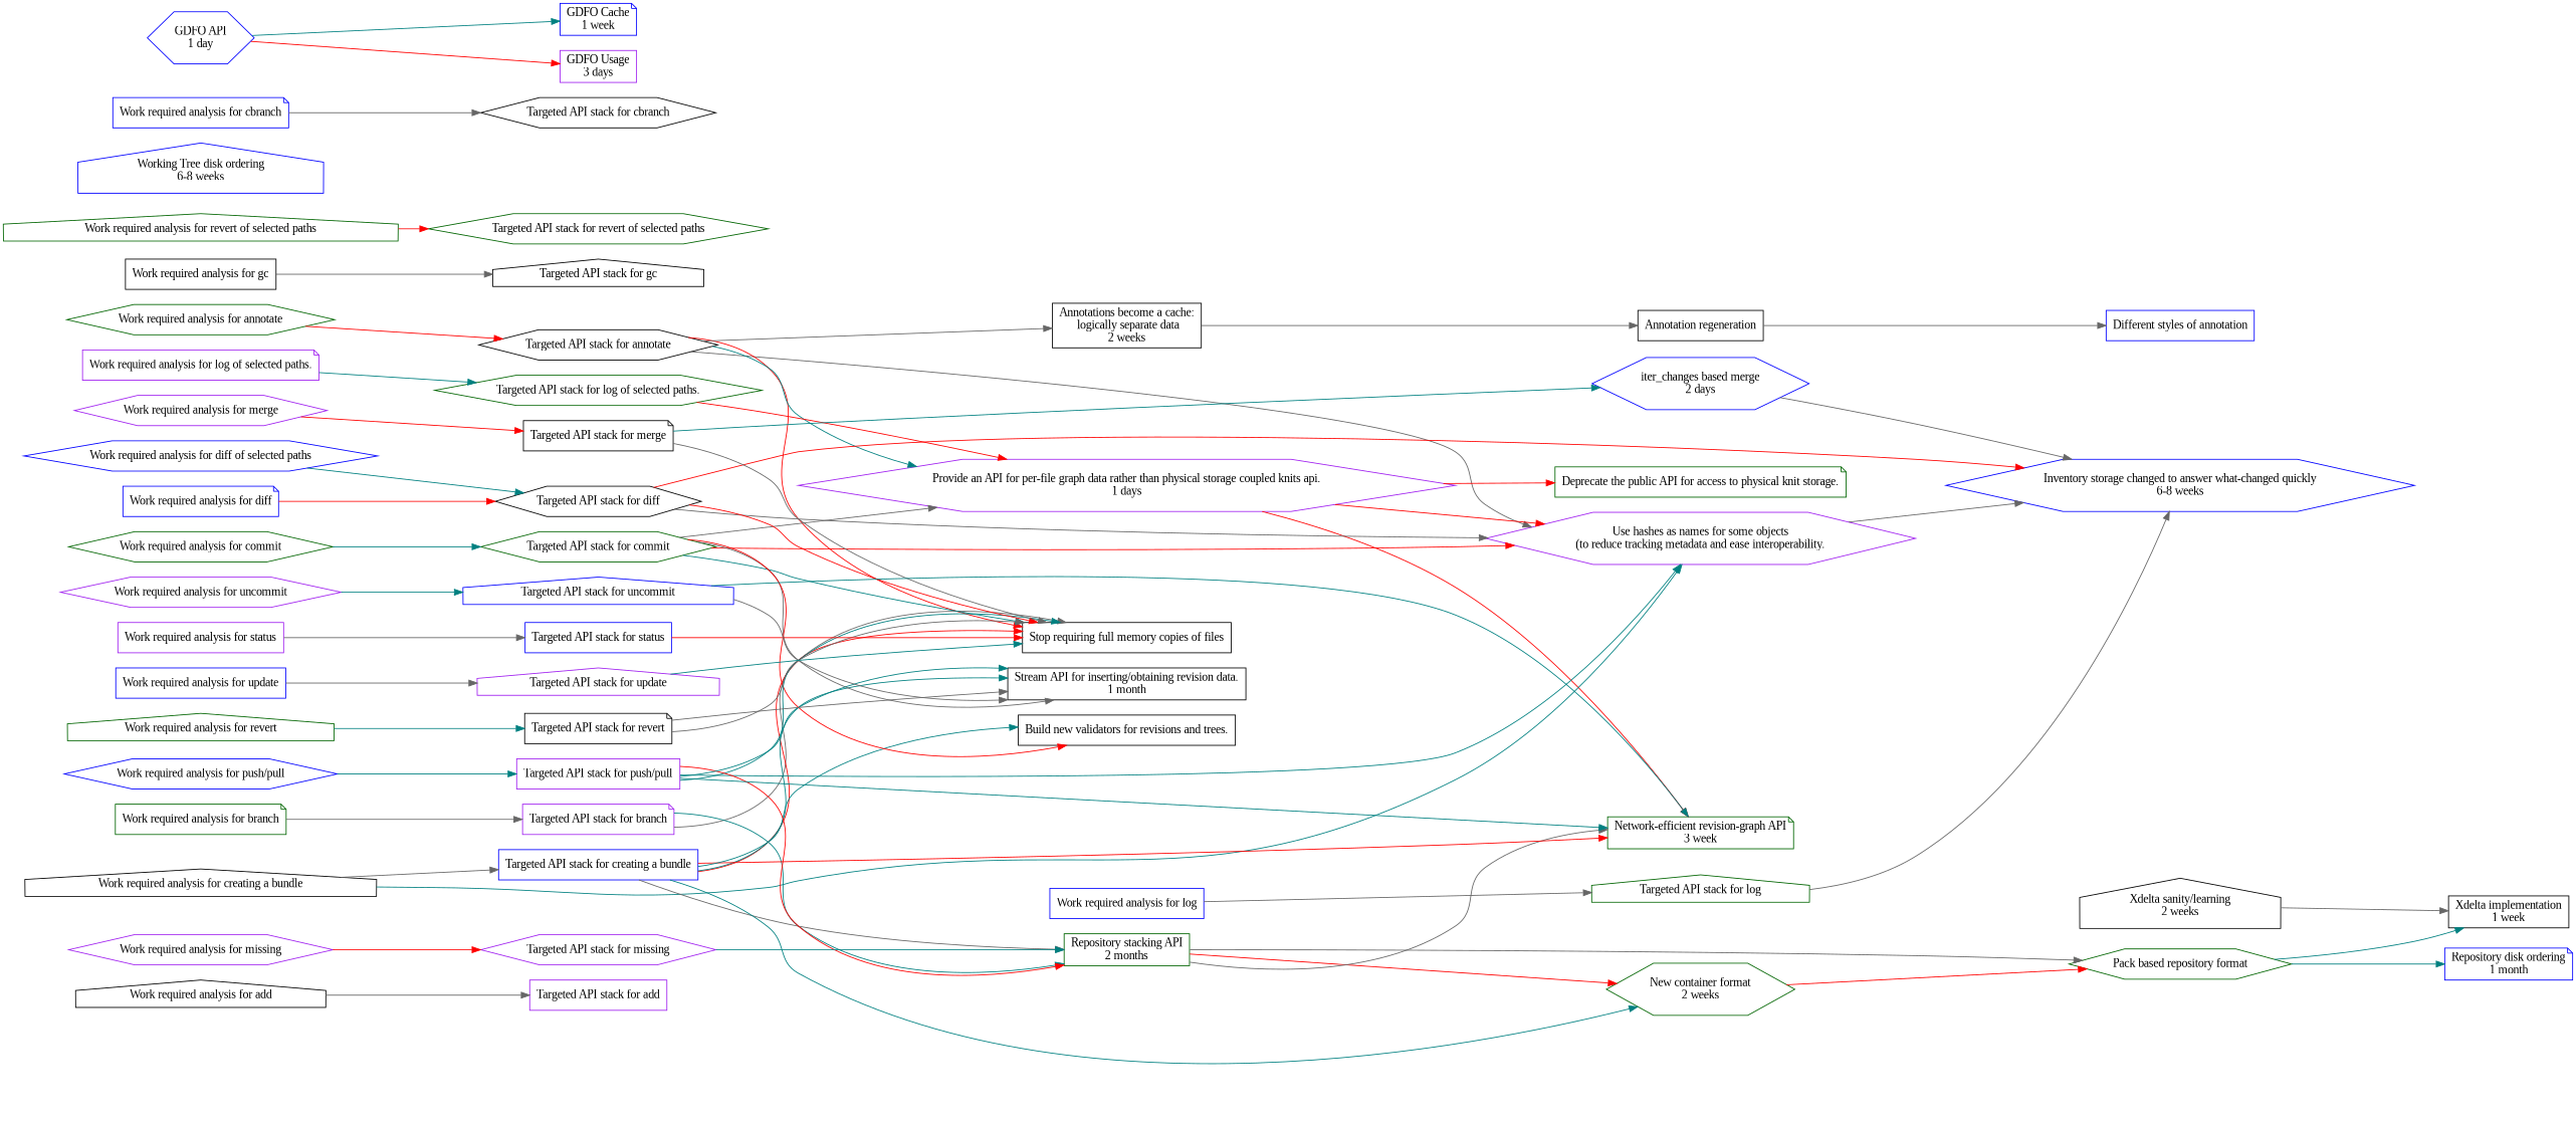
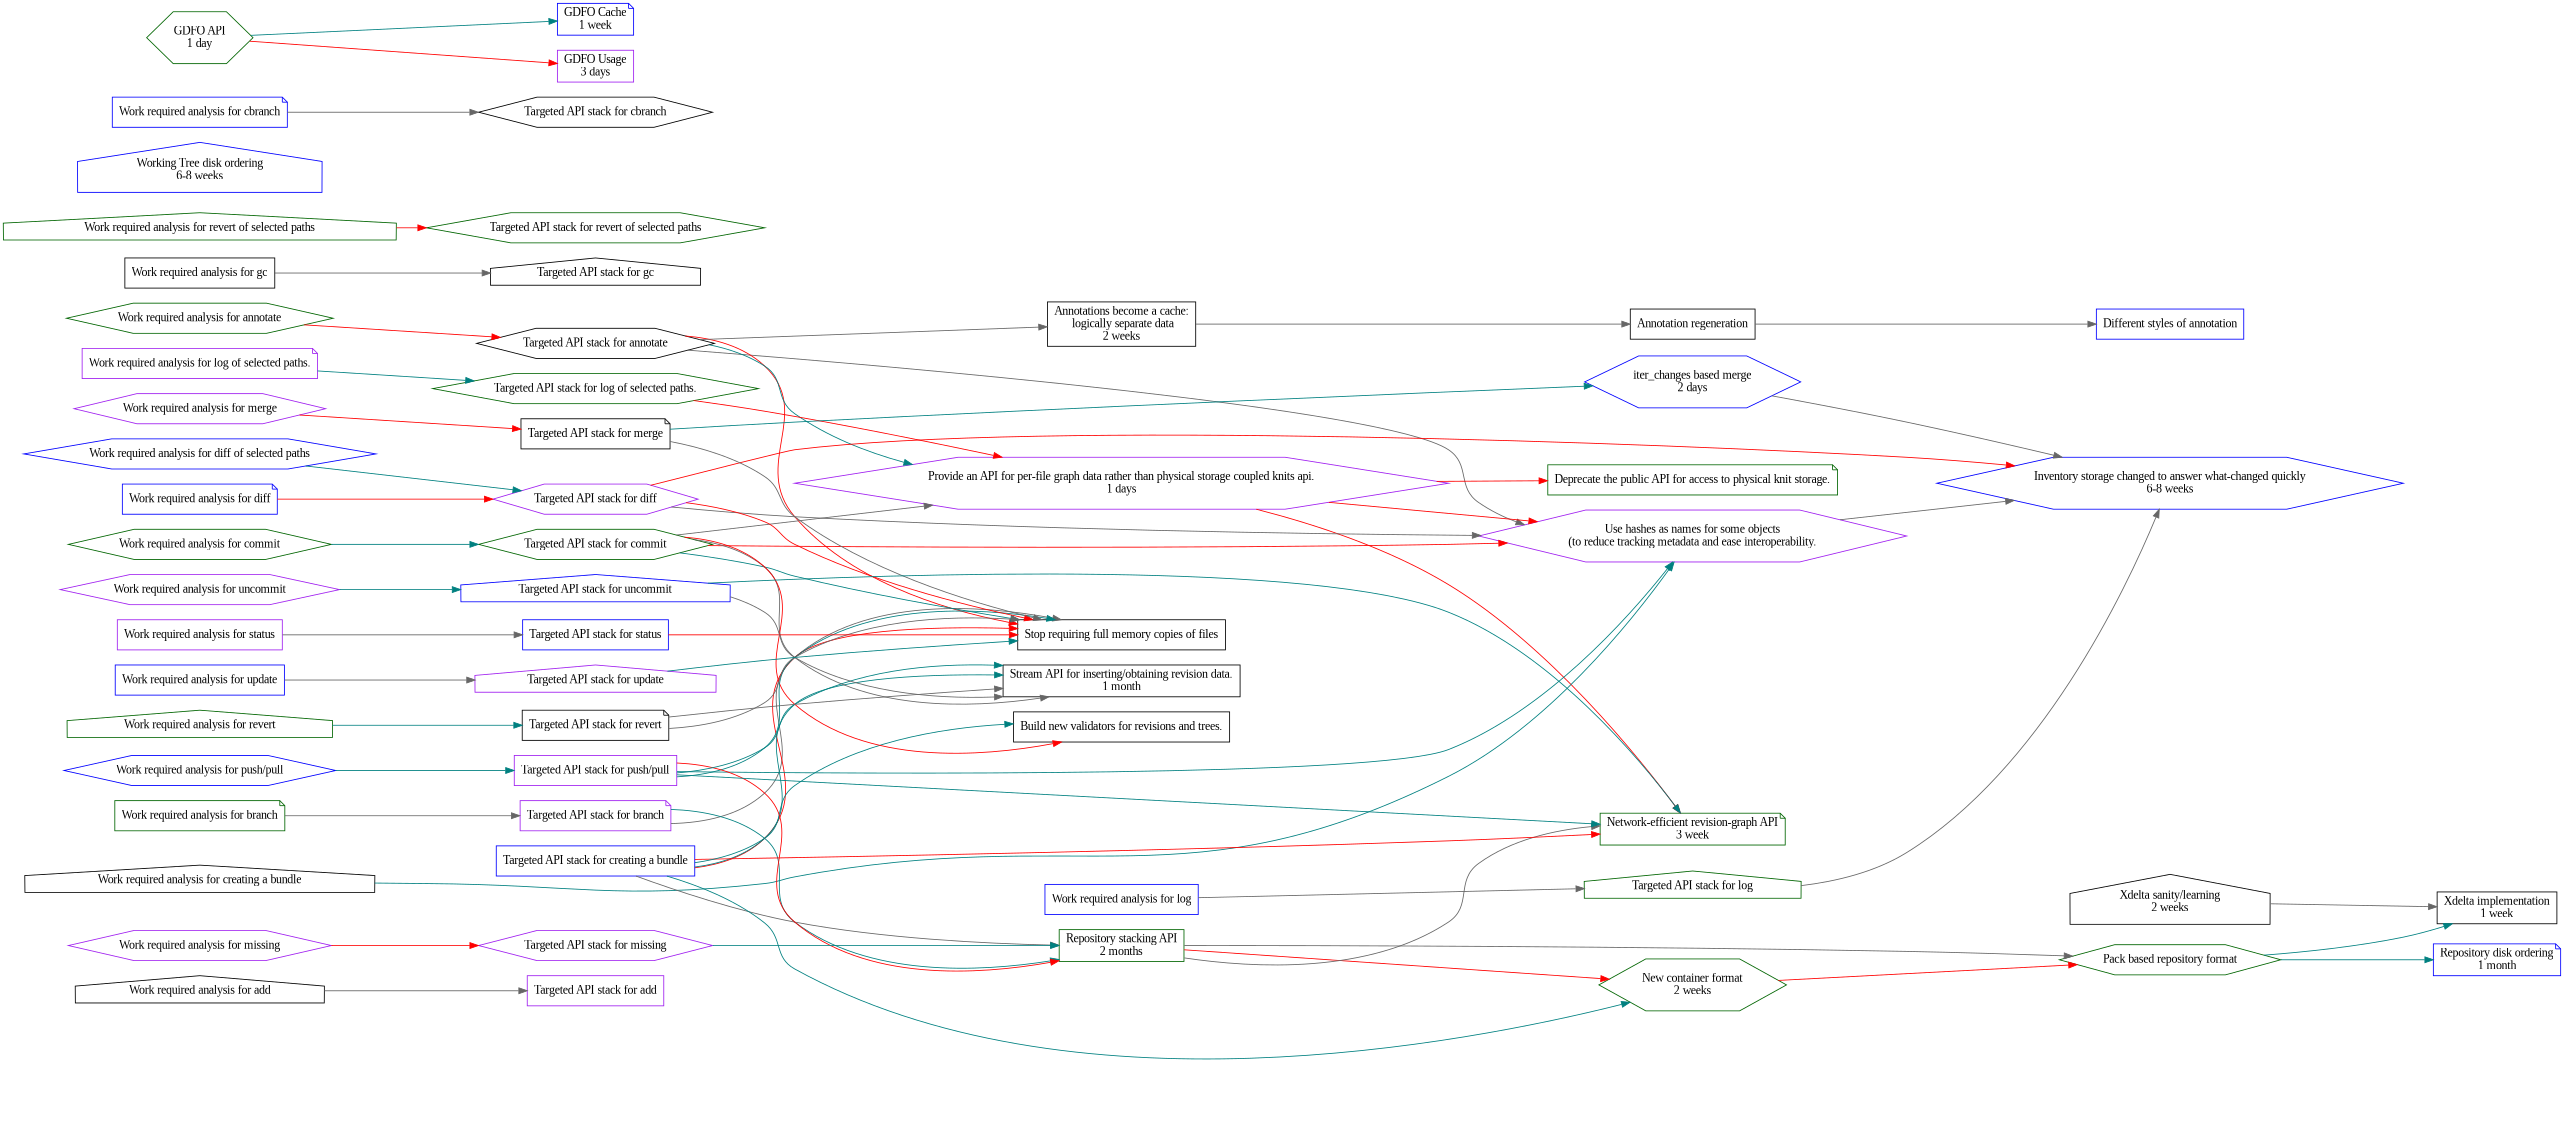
  strict digraph {
    fontname="Liberation Serif"
    rankdir=LR
    node [color=black fontname="Liberation Serif" shape=hexagon]
    edge [color=gray40 fontname="Liberation Serif"]
    n1 [label="Work required analysis for add" shape=house]
    n2 [color=purple label="Targeted API stack for add" shape=box]
    n3 [color=darkgreen label="Work required analysis for annotate"]
    n4 [label="Targeted API stack for annotate"]
    n5 [color=purple label="Use hashes as names for some objects\n(to reduce tracking metadata and ease interoperability."]
    n6 [label="Stop requiring full memory copies of files" shape=box]
    n7 [color=purple label="Provide an API for per-file graph data rather than physical storage coupled knits api.\n1 days"]
    n8 [label="Annotations become a cache:\n logically separate data\n2 weeks" shape=box]
    n9 [color=darkgreen label="Work required analysis for branch" shape=note]
    n10 [color=purple label="Targeted API stack for branch" shape=note]
    n11 [color=darkgreen label="Repository stacking API\n2 months" shape=box]
    n12 [label="Work required analysis for creating a bundle" shape=house]
    n13 [color=blue label="Targeted API stack for creating a bundle" shape=box]
    n14 [label="Stream API for inserting/obtaining revision data.\n1 month" shape=box]
    n15 [color=darkgreen label="New container format\n2 weeks"]
    n16 [color=darkgreen label="Network-efficient revision-graph API\n3 week" shape=note]
    n17 [label="Build new validators for revisions and trees." shape=box]
    n18 [color=blue label="Inventory storage changed to answer what-changed quickly\n6-8 weeks"]
    n19 [color=darkgreen label="Work required analysis for commit"]
    n20 [color=darkgreen label="Targeted API stack for commit"]
    n21 [color=blue label="Work required analysis for push/pull"]
    n22 [color=purple label="Targeted API stack for push/pull" shape=box]
    n23 [label="Work required analysis for gc" shape=box]
    n24 [label="Targeted API stack for gc" shape=house]
    n25 [color=darkgreen label="Work required analysis for revert" shape=house]
    n26 [label="Targeted API stack for revert" shape=note]
    n27 [color=darkgreen label="Work required analysis for revert of selected paths" shape=house]
    n28 [color=darkgreen label="Targeted API stack for revert of selected paths"]
    n29 [color=purple label="Work required analysis for status" shape=box]
    n30 [color=blue label="Targeted API stack for status" shape=box]
    n31 [color=blue label="Working Tree disk ordering\n6-8 weeks" shape=house]
    n32 [color=blue label="Work required analysis for log" shape=box]
    n33 [color=darkgreen label="Targeted API stack for log" shape=house]
    n34 [color=purple label="Work required analysis for log of selected paths." shape=note]
    n35 [color=darkgreen label="Targeted API stack for log of selected paths."]
    n36 [color=blue label="Work required analysis for diff" shape=note]
-   n37 [label="Targeted API stack for diff"]
+   n37 [color=purple label="Targeted API stack for diff"]
    n38 [color=blue label="Work required analysis for diff of selected paths"]
    n39 [color=purple label="Work required analysis for merge"]
    n40 [label="Targeted API stack for merge" shape=note]
    n41 [color=blue label="iter_changes based merge\n2 days"]
    n42 [color=purple label="Work required analysis for uncommit"]
    n43 [color=blue label="Targeted API stack for uncommit" shape=house]
    n44 [color=purple label="Work required analysis for missing"]
    n45 [color=purple label="Targeted API stack for missing"]
    n46 [color=blue label="Work required analysis for update" shape=box]
    n47 [color=purple label="Targeted API stack for update" shape=house]
    n48 [color=blue label="Work required analysis for cbranch" shape=note]
    n49 [label="Targeted API stack for cbranch"]
    n50 [color=darkgreen label="Pack based repository format"]
    n51 [color=darkgreen label="Deprecate the public API for access to physical knit storage." shape=note]
    n52 [label="Annotation regeneration\n" shape=box]
    n53 [label="Xdelta implementation\n1 week" shape=box]
    n54 [color=blue label="Repository disk ordering\n1 month" shape=note]
    n55 [label="Xdelta sanity/learning\n2 weeks" shape=house]
    n56 [color=blue label="Different styles of annotation" shape=box]
-   n57 [color=blue label="GDFO API\n1 day"]
+   n57 [color=darkgreen label="GDFO API\n1 day"]
    n58 [color=blue label="GDFO Cache\n1 week" shape=note]
    n59 [color=purple label="GDFO Usage\n3 days" shape=box]
    n1 -> n2
    n3 -> n4 [color=red]
    n4 -> n5
    n4 -> n6 [color=red]
    n4 -> n7 [color=teal]
    n4 -> n8
    n5 -> n18
    n7 -> n5 [color=red]
    n7 -> n16 [color=red]
    n7 -> n51 [color=red]
    n8 -> n52
    n9 -> n10
    n10 -> n6
    n10 -> n11 [color=teal]
    n11 -> n15 [color=red]
    n11 -> n16
    n11 -> n50
    n12 -> n5 [color=teal]
-   n12 -> n13
    n13 -> n6 [color=red]
    n13 -> n11
    n13 -> n14 [color=teal]
    n13 -> n15 [color=teal]
    n13 -> n16 [color=red]
    n13 -> n17 [color=teal]
    n15 -> n50 [color=red]
    n19 -> n20 [color=teal]
    n20 -> n5 [color=red]
    n20 -> n6 [color=teal]
    n20 -> n7
    n20 -> n14
    n20 -> n17 [color=red]
    n21 -> n22 [color=teal]
    n22 -> n5 [color=teal]
    n22 -> n6 [color=teal]
    n22 -> n11 [color=red]
    n22 -> n14 [color=teal]
    n22 -> n16 [color=teal]
    n23 -> n24
    n25 -> n26 [color=teal]
    n26 -> n6
    n26 -> n14
    n27 -> n28 [color=red]
    n29 -> n30
    n30 -> n6 [color=red]
    n32 -> n33
    n33 -> n18
    n34 -> n35 [color=teal]
    n35 -> n7 [color=red]
    n36 -> n37 [color=red]
    n37 -> n5
    n37 -> n6 [color=red]
    n37 -> n18 [color=red]
    n38 -> n37 [color=teal]
    n39 -> n40 [color=red]
    n40 -> n6
    n40 -> n41 [color=teal]
    n41 -> n18
    n42 -> n43 [color=teal]
    n43 -> n14
    n43 -> n16 [color=teal]
    n44 -> n45 [color=red]
    n45 -> n11 [color=teal]
    n46 -> n47
    n47 -> n6 [color=teal]
    n48 -> n49
    n50 -> n53 [color=teal]
    n50 -> n54 [color=teal]
    n52 -> n56
    n55 -> n53
    n57 -> n58 [color=teal]
    n57 -> n59 [color=red]
  }
